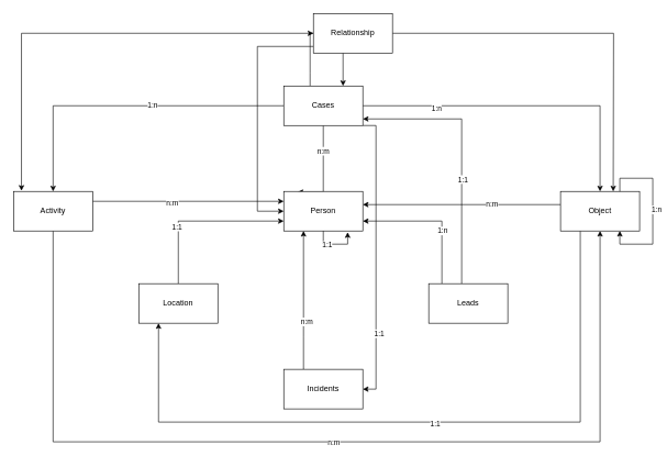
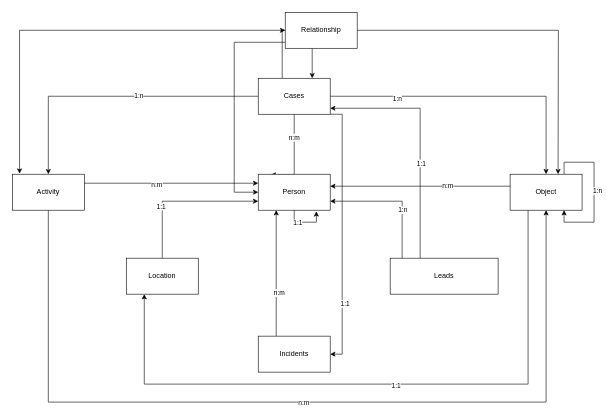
  <mxCell id="0" />
  <mxCell id="1" parent="0" />
  <mxCell id="2" style="edgeStyle=orthogonalEdgeStyle;rounded=0;orthogonalLoop=1;jettySize=auto;html=1;entryX=0.175;entryY=0.017;entryDx=0;entryDy=0;entryPerimeter=0;" parent="1" source="11" target="17" edge="1"><mxGeometry relative="1" as="geometry"><Array as="points"><mxPoint x="490" y="291" /></Array></mxGeometry></mxCell>
  <mxCell id="3" value="n:m" style="edgeLabel;html=1;align=center;verticalAlign=middle;resizable=0;points=[];" parent="2" vertex="1" connectable="0"><mxGeometry x="-0.457" y="-1" relative="1" as="geometry"><mxPoint as="offset" /></mxGeometry></mxCell>
  <mxCell id="4" style="edgeStyle=orthogonalEdgeStyle;rounded=0;orthogonalLoop=1;jettySize=auto;html=1;" parent="1" source="11" target="16" edge="1"><mxGeometry relative="1" as="geometry" /></mxCell>
  <mxCell id="5" value="1:n" style="edgeLabel;html=1;align=center;verticalAlign=middle;resizable=0;points=[];" parent="4" vertex="1" connectable="0"><mxGeometry x="-0.171" y="-1" relative="1" as="geometry"><mxPoint as="offset" /></mxGeometry></mxCell>
  <mxCell id="6" style="edgeStyle=orthogonalEdgeStyle;rounded=0;orthogonalLoop=1;jettySize=auto;html=1;entryX=0.5;entryY=0;entryDx=0;entryDy=0;" parent="1" source="11" target="22" edge="1"><mxGeometry relative="1" as="geometry" /></mxCell>
  <mxCell id="7" value="1:n" style="edgeLabel;html=1;align=center;verticalAlign=middle;resizable=0;points=[];" parent="6" vertex="1" connectable="0"><mxGeometry x="-0.547" y="-3" relative="1" as="geometry"><mxPoint as="offset" /></mxGeometry></mxCell>
  <mxCell id="8" style="edgeStyle=orthogonalEdgeStyle;rounded=0;orthogonalLoop=1;jettySize=auto;html=1;entryX=1;entryY=0.5;entryDx=0;entryDy=0;" parent="1" source="11" target="33" edge="1"><mxGeometry relative="1" as="geometry"><Array as="points"><mxPoint x="570" y="190" /><mxPoint x="570" y="590" /></Array></mxGeometry></mxCell>
  <mxCell id="9" value="1:1" style="edgeLabel;html=1;align=center;verticalAlign=middle;resizable=0;points=[];" parent="8" vertex="1" connectable="0"><mxGeometry x="0.523" y="4" relative="1" as="geometry"><mxPoint as="offset" /></mxGeometry></mxCell>
  <mxCell id="10" style="edgeStyle=orthogonalEdgeStyle;rounded=0;orthogonalLoop=1;jettySize=auto;html=1;" parent="1" source="11" target="38" edge="1"><mxGeometry relative="1" as="geometry"><Array as="points"><mxPoint x="470" y="110" /><mxPoint x="470" y="110" /></Array></mxGeometry></mxCell>
  <mxCell id="11" value="Cases" style="rounded=0;whiteSpace=wrap;html=1;" parent="1" vertex="1"><mxGeometry x="430" y="130" width="120" height="60" as="geometry" /></mxCell>
  <mxCell id="12" style="edgeStyle=orthogonalEdgeStyle;rounded=0;orthogonalLoop=1;jettySize=auto;html=1;entryX=0;entryY=0.25;entryDx=0;entryDy=0;" parent="1" source="16" target="17" edge="1"><mxGeometry relative="1" as="geometry"><Array as="points"><mxPoint x="430" y="305" /><mxPoint x="430" y="305" /></Array></mxGeometry></mxCell>
  <mxCell id="13" value="n:m" style="edgeLabel;html=1;align=center;verticalAlign=middle;resizable=0;points=[];" parent="12" vertex="1" connectable="0"><mxGeometry x="-0.329" y="-1" relative="1" as="geometry"><mxPoint x="23" as="offset" /></mxGeometry></mxCell>
  <mxCell id="14" style="edgeStyle=orthogonalEdgeStyle;rounded=0;orthogonalLoop=1;jettySize=auto;html=1;entryX=0.5;entryY=1;entryDx=0;entryDy=0;" parent="1" source="16" target="22" edge="1"><mxGeometry relative="1" as="geometry"><Array as="points"><mxPoint x="80" y="670" /><mxPoint x="910" y="670" /></Array></mxGeometry></mxCell>
  <mxCell id="15" value="n:m" style="edgeLabel;html=1;align=center;verticalAlign=middle;resizable=0;points=[];" parent="14" vertex="1" connectable="0"><mxGeometry x="0.014" relative="1" as="geometry"><mxPoint as="offset" /></mxGeometry></mxCell>
  <mxCell id="16" value="Activity" style="rounded=0;whiteSpace=wrap;html=1;" parent="1" vertex="1"><mxGeometry x="20" y="290" width="120" height="60" as="geometry" /></mxCell>
  <mxCell id="17" value="Person" style="rounded=0;whiteSpace=wrap;html=1;" parent="1" vertex="1"><mxGeometry x="430" y="290" width="120" height="60" as="geometry" /></mxCell>
  <mxCell id="18" style="edgeStyle=orthogonalEdgeStyle;rounded=0;orthogonalLoop=1;jettySize=auto;html=1;" parent="1" source="22" edge="1"><mxGeometry relative="1" as="geometry"><mxPoint x="550" y="310" as="targetPoint" /><Array as="points"><mxPoint x="550" y="310" /></Array></mxGeometry></mxCell>
  <mxCell id="19" value="n:m" style="edgeLabel;html=1;align=center;verticalAlign=middle;resizable=0;points=[];" parent="18" vertex="1" connectable="0"><mxGeometry x="-0.297" y="-1" relative="1" as="geometry"><mxPoint as="offset" /></mxGeometry></mxCell>
  <mxCell id="20" style="edgeStyle=orthogonalEdgeStyle;rounded=0;orthogonalLoop=1;jettySize=auto;html=1;entryX=0.25;entryY=1;entryDx=0;entryDy=0;" parent="1" source="22" target="30" edge="1"><mxGeometry relative="1" as="geometry"><Array as="points"><mxPoint x="880" y="640" /><mxPoint x="240" y="640" /></Array></mxGeometry></mxCell>
  <mxCell id="21" value="1:1" style="edgeLabel;html=1;align=center;verticalAlign=middle;resizable=0;points=[];" parent="20" vertex="1" connectable="0"><mxGeometry x="-0.054" y="2" relative="1" as="geometry"><mxPoint as="offset" /></mxGeometry></mxCell>
  <mxCell id="22" value="Object" style="rounded=0;whiteSpace=wrap;html=1;" parent="1" vertex="1"><mxGeometry x="850" y="290" width="120" height="60" as="geometry" /></mxCell>
  <mxCell id="23" style="edgeStyle=orthogonalEdgeStyle;rounded=0;orthogonalLoop=1;jettySize=auto;html=1;entryX=1;entryY=0.75;entryDx=0;entryDy=0;" parent="1" source="27" target="17" edge="1"><mxGeometry relative="1" as="geometry"><Array as="points"><mxPoint x="670" y="335" /></Array></mxGeometry></mxCell>
  <mxCell id="24" value="1:n" style="edgeLabel;html=1;align=center;verticalAlign=middle;resizable=0;points=[];" parent="23" vertex="1" connectable="0"><mxGeometry x="-0.244" relative="1" as="geometry"><mxPoint as="offset" /></mxGeometry></mxCell>
  <mxCell id="25" style="edgeStyle=orthogonalEdgeStyle;rounded=0;orthogonalLoop=1;jettySize=auto;html=1;" parent="1" source="27" edge="1"><mxGeometry relative="1" as="geometry"><mxPoint x="550" y="180" as="targetPoint" /><Array as="points"><mxPoint x="700" y="180" /><mxPoint x="550" y="180" /></Array></mxGeometry></mxCell>
  <mxCell id="26" value="1:1" style="edgeLabel;html=1;align=center;verticalAlign=middle;resizable=0;points=[];" parent="25" vertex="1" connectable="0"><mxGeometry x="-0.205" y="-1" relative="1" as="geometry"><mxPoint as="offset" /></mxGeometry></mxCell>
- <mxCell id="27" value="Leads" style="rounded=0;whiteSpace=wrap;html=1;" parent="1" vertex="1"><mxGeometry x="650" y="430" width="120" height="60" as="geometry" /></mxCell>
+ <mxCell id="27" value="Leads" style="rounded=0;whiteSpace=wrap;html=1;" parent="1" vertex="1"><mxGeometry x="650" y="430" width="180" height="60" as="geometry" /></mxCell>
  <mxCell id="28" style="edgeStyle=orthogonalEdgeStyle;rounded=0;orthogonalLoop=1;jettySize=auto;html=1;entryX=0;entryY=0.75;entryDx=0;entryDy=0;" parent="1" source="30" target="17" edge="1"><mxGeometry relative="1" as="geometry"><Array as="points"><mxPoint x="270" y="335" /></Array></mxGeometry></mxCell>
  <mxCell id="29" value="1:1" style="edgeLabel;html=1;align=center;verticalAlign=middle;resizable=0;points=[];" parent="28" vertex="1" connectable="0"><mxGeometry x="-0.316" y="3" relative="1" as="geometry"><mxPoint as="offset" /></mxGeometry></mxCell>
  <mxCell id="30" value="Location" style="rounded=0;whiteSpace=wrap;html=1;" parent="1" vertex="1"><mxGeometry x="210" y="430" width="120" height="60" as="geometry" /></mxCell>
  <mxCell id="31" style="edgeStyle=orthogonalEdgeStyle;rounded=0;orthogonalLoop=1;jettySize=auto;html=1;entryX=0.25;entryY=1;entryDx=0;entryDy=0;" parent="1" source="33" target="17" edge="1"><mxGeometry relative="1" as="geometry"><Array as="points"><mxPoint x="460" y="510" /><mxPoint x="460" y="510" /></Array></mxGeometry></mxCell>
  <mxCell id="32" value="n:m" style="edgeLabel;html=1;align=center;verticalAlign=middle;resizable=0;points=[];" parent="31" vertex="1" connectable="0"><mxGeometry x="-0.305" y="-4" relative="1" as="geometry"><mxPoint as="offset" /></mxGeometry></mxCell>
  <mxCell id="33" value="Incidents" style="rounded=0;whiteSpace=wrap;html=1;" parent="1" vertex="1"><mxGeometry x="430" y="560" width="120" height="60" as="geometry" /></mxCell>
  <mxCell id="34" style="edgeStyle=orthogonalEdgeStyle;rounded=0;orthogonalLoop=1;jettySize=auto;html=1;" parent="1" source="38" edge="1"><mxGeometry relative="1" as="geometry"><mxPoint x="520" y="130" as="targetPoint" /><Array as="points"><mxPoint x="520" y="130" /></Array></mxGeometry></mxCell>
  <mxCell id="35" style="edgeStyle=orthogonalEdgeStyle;rounded=0;orthogonalLoop=1;jettySize=auto;html=1;entryX=0.1;entryY=-0.017;entryDx=0;entryDy=0;entryPerimeter=0;" parent="1" source="38" target="16" edge="1"><mxGeometry relative="1" as="geometry" /></mxCell>
  <mxCell id="36" style="edgeStyle=orthogonalEdgeStyle;rounded=0;orthogonalLoop=1;jettySize=auto;html=1;" parent="1" source="38" edge="1"><mxGeometry relative="1" as="geometry"><mxPoint x="930" y="290" as="targetPoint" /></mxGeometry></mxCell>
  <mxCell id="37" style="edgeStyle=orthogonalEdgeStyle;rounded=0;orthogonalLoop=1;jettySize=auto;html=1;entryX=0;entryY=0.5;entryDx=0;entryDy=0;" parent="1" source="38" target="17" edge="1"><mxGeometry relative="1" as="geometry"><Array as="points"><mxPoint x="390" y="70" /><mxPoint x="390" y="320" /></Array></mxGeometry></mxCell>
  <mxCell id="38" value="Relationship" style="rounded=0;whiteSpace=wrap;html=1;" parent="1" vertex="1"><mxGeometry x="475" y="20" width="120" height="60" as="geometry" /></mxCell>
  <mxCell id="39" style="edgeStyle=orthogonalEdgeStyle;rounded=0;orthogonalLoop=1;jettySize=auto;html=1;entryX=0.808;entryY=1.033;entryDx=0;entryDy=0;entryPerimeter=0;" parent="1" source="17" target="17" edge="1"><mxGeometry relative="1" as="geometry"><Array as="points"><mxPoint x="490" y="370" /><mxPoint x="527" y="370" /></Array></mxGeometry></mxCell>
  <mxCell id="40" value="1:1" style="edgeLabel;html=1;align=center;verticalAlign=middle;resizable=0;points=[];" parent="39" vertex="1" connectable="0"><mxGeometry x="-0.334" y="-1" relative="1" as="geometry"><mxPoint as="offset" /></mxGeometry></mxCell>
  <mxCell id="41" style="edgeStyle=orthogonalEdgeStyle;rounded=0;orthogonalLoop=1;jettySize=auto;html=1;entryX=0.75;entryY=1;entryDx=0;entryDy=0;" parent="1" source="22" target="22" edge="1"><mxGeometry relative="1" as="geometry"><Array as="points"><mxPoint x="940" y="270" /><mxPoint x="990" y="270" /><mxPoint x="990" y="370" /><mxPoint x="940" y="370" /></Array></mxGeometry></mxCell>
  <mxCell id="42" value="1:n" style="edgeLabel;html=1;align=center;verticalAlign=middle;resizable=0;points=[];" parent="41" vertex="1" connectable="0"><mxGeometry x="-0.029" y="5" relative="1" as="geometry"><mxPoint as="offset" /></mxGeometry></mxCell>
